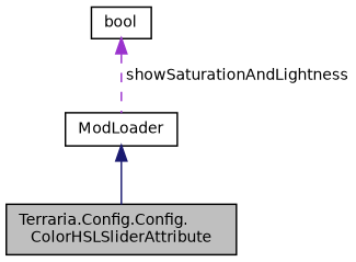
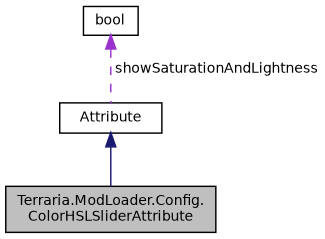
  digraph {
    node [color=black fillcolor=white fontname=Helvetica fontsize=10 shape=record style=filled]
    edge [dir=back fontname=Helvetica fontsize=10 labelfontname=Helvetica labelfontsize=10]
-   n1 [fillcolor=grey75 fontcolor=black height=0.2 label="Terraria.Config.Config.\lColorHSLSliderAttribute" width=0.4]
-   n2 [height=0.2 label=ModLoader width=0.4]
+   n1 [fillcolor=grey75 fontcolor=black height=0.2 label="Terraria.ModLoader.Config.\lColorHSLSliderAttribute" width=0.4]
+   n2 [height=0.2 label=Attribute width=0.4]
    n3 [height=0.2 label=bool width=0.4]
    n2 -> n1 [color=midnightblue style=solid]
    n3 -> n2 [color=darkorchid3 label=" showSaturationAndLightness" style=dashed]
  }
